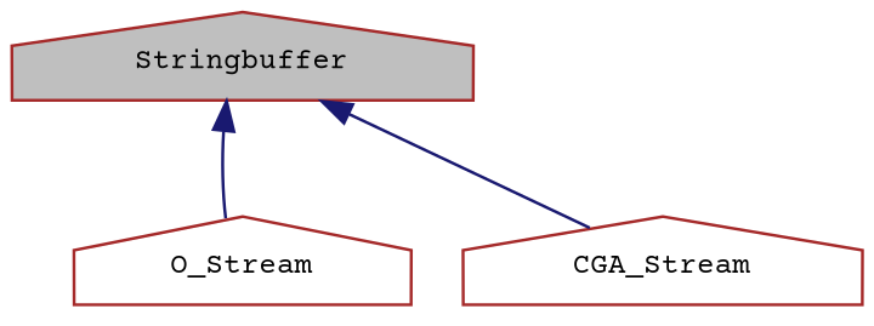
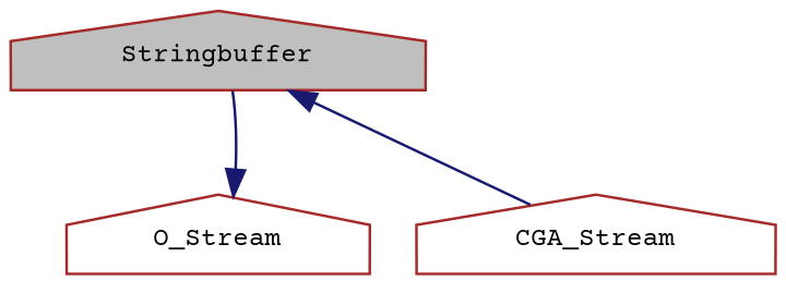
  digraph {
    fontname="Courier Prime"
    node [color=brown fontname="Courier Prime" fontsize=10 shape=house]
    edge [color=midnightblue dir=back fontname="Courier Prime" fontsize=10 labelfontname=FreeSans labelfontsize=10 style=solid]
    n1 [fillcolor=grey75 fontcolor=black height=0.2 label=Stringbuffer style=filled width=0.4]
    n2 [height=0.2 label=O_Stream width=0.4]
    n3 [height=0.2 label=CGA_Stream width=0.4]
-   n1 -> n2
+   n2 -> n1
    n1 -> n3
  }
